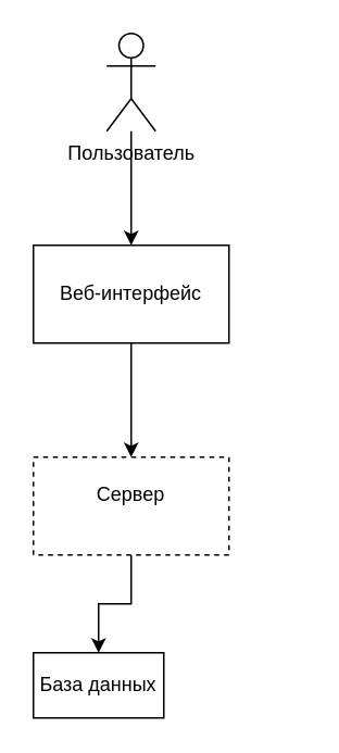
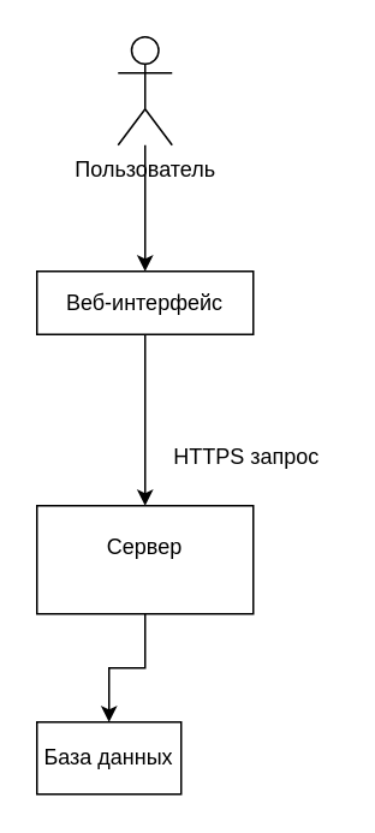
  <mxCell id="0" />
  <mxCell id="1" parent="0" />
  <mxCell id="2" style="edgeStyle=orthogonalEdgeStyle;rounded=0;orthogonalLoop=1;jettySize=auto;html=1;entryX=0.5;entryY=0;entryDx=0;entryDy=0;" edge="1" parent="1" source="3" target="5"><mxGeometry relative="1" as="geometry" /></mxCell>
  <mxCell id="3" value="Пользователь" style="shape=umlActor;verticalLabelPosition=bottom;verticalAlign=top;html=1;outlineConnect=0;" vertex="1" parent="1"><mxGeometry x="65" y="20" width="30" height="60" as="geometry" /></mxCell>
  <mxCell id="4" style="edgeStyle=orthogonalEdgeStyle;rounded=0;orthogonalLoop=1;jettySize=auto;html=1;entryX=0.5;entryY=0;entryDx=0;entryDy=0;" edge="1" parent="1" source="5" target="7"><mxGeometry relative="1" as="geometry" /></mxCell>
- <mxCell id="5" value="Веб-интерфейс" style="rounded=0;whiteSpace=wrap;html=1;" vertex="1" parent="1"><mxGeometry x="20" y="150" width="120" height="60" as="geometry" /></mxCell>
+ <mxCell id="5" value="Веб-интерфейс" style="rounded=0;whiteSpace=wrap;html=1;" vertex="1" parent="1"><mxGeometry x="20" y="150" width="120" height="35" as="geometry" /></mxCell>
  <mxCell id="6" style="edgeStyle=orthogonalEdgeStyle;rounded=0;orthogonalLoop=1;jettySize=auto;html=1;exitX=0.5;exitY=1;exitDx=0;exitDy=0;entryX=0.5;entryY=0;entryDx=0;entryDy=0;" edge="1" parent="1" source="7" target="9"><mxGeometry relative="1" as="geometry" /></mxCell>
- <mxCell id="7" value="&#10;Сервер&#10;&#10;" style="rounded=0;whiteSpace=wrap;html=1;dashed=1;" vertex="1" parent="1"><mxGeometry x="20" y="280" width="120" height="60" as="geometry" /></mxCell>
+ <mxCell id="7" value="&#10;Сервер&#10;&#10;" style="rounded=0;whiteSpace=wrap;html=1;" vertex="1" parent="1"><mxGeometry x="20" y="280" width="120" height="60" as="geometry" /></mxCell>
+ <mxCell id="8" value="HTTPS запрос" style="text;html=1;align=center;verticalAlign=middle;resizable=0;points=[];autosize=1;strokeColor=none;fillColor=none;" vertex="1" parent="1"><mxGeometry x="86" y="238" width="100" height="30" as="geometry" /></mxCell>
  <mxCell id="9" value="База данных" style="rounded=0;whiteSpace=wrap;html=1;" vertex="1" parent="1"><mxGeometry x="20" y="400" width="80" height="40" as="geometry" /></mxCell>
